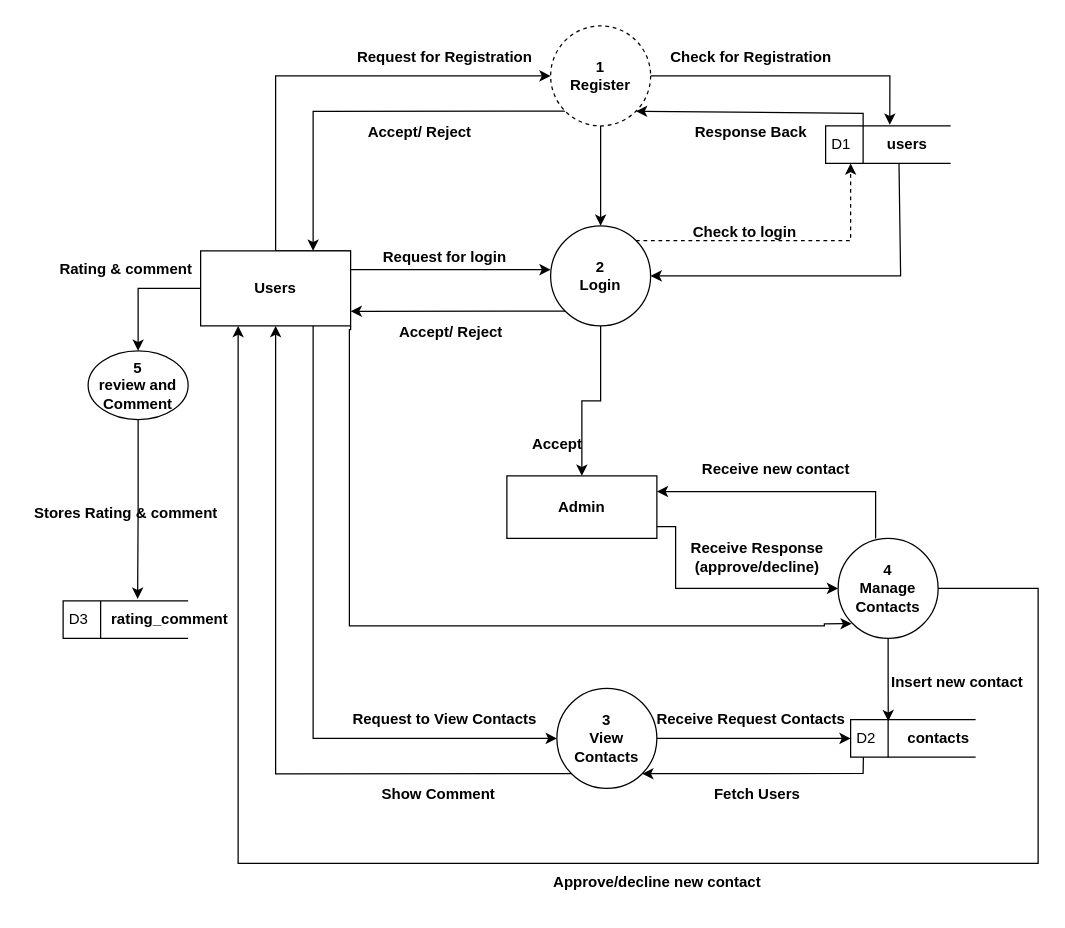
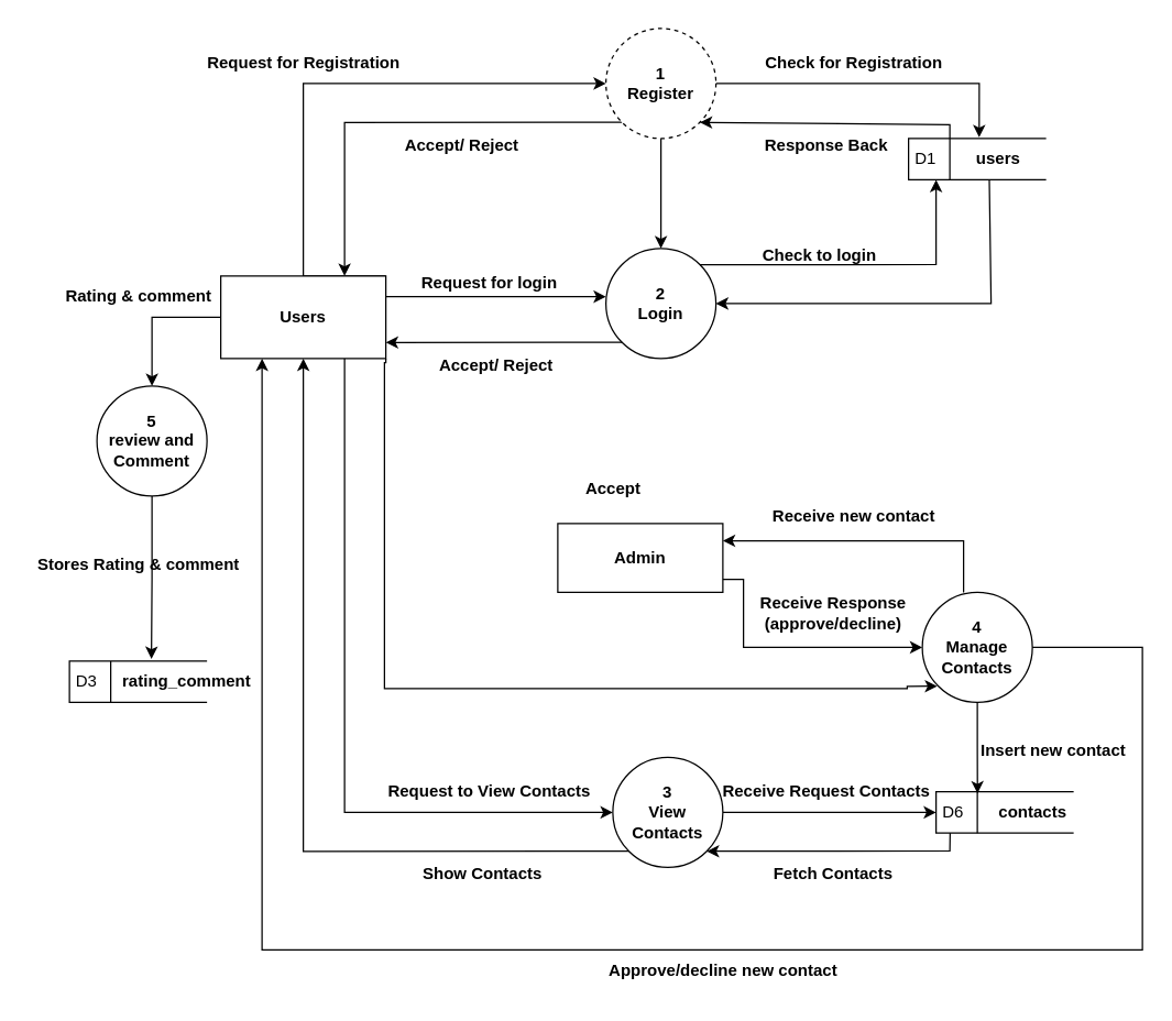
  <mxCell id="0" />
  <mxCell id="1" parent="0" />
  <mxCell id="2" style="edgeStyle=orthogonalEdgeStyle;rounded=0;orthogonalLoop=1;jettySize=auto;html=1;exitX=0;exitY=1;exitDx=0;exitDy=0;entryX=0.75;entryY=0;entryDx=0;entryDy=0;" parent="1" source="4" target="9" edge="1"><mxGeometry relative="1" as="geometry" /></mxCell>
  <mxCell id="3" style="edgeStyle=orthogonalEdgeStyle;rounded=0;orthogonalLoop=1;jettySize=auto;html=1;exitX=0.5;exitY=1;exitDx=0;exitDy=0;entryX=0.5;entryY=0;entryDx=0;entryDy=0;" parent="1" source="4" target="20" edge="1"><mxGeometry relative="1" as="geometry" /></mxCell>
  <mxCell id="4" value="1&lt;br&gt;Register" style="ellipse;whiteSpace=wrap;html=1;aspect=fixed;fontStyle=1;dashed=1;" parent="1" vertex="1"><mxGeometry x="440" y="20" width="80" height="80" as="geometry" /></mxCell>
  <mxCell id="5" style="edgeStyle=orthogonalEdgeStyle;rounded=0;orthogonalLoop=1;jettySize=auto;html=1;exitX=1;exitY=0;exitDx=0;exitDy=0;entryX=0;entryY=0.5;entryDx=0;entryDy=0;" parent="1" source="9" target="4" edge="1"><mxGeometry relative="1" as="geometry"><Array as="points"><mxPoint x="220" y="200" /><mxPoint x="220" y="60" /></Array></mxGeometry></mxCell>
  <mxCell id="6" style="edgeStyle=orthogonalEdgeStyle;rounded=0;orthogonalLoop=1;jettySize=auto;html=1;exitX=1;exitY=0.25;exitDx=0;exitDy=0;" parent="1" source="9" edge="1"><mxGeometry relative="1" as="geometry"><mxPoint x="440" y="215" as="targetPoint" /></mxGeometry></mxCell>
  <mxCell id="7" style="edgeStyle=orthogonalEdgeStyle;rounded=0;orthogonalLoop=1;jettySize=auto;html=1;exitX=0.75;exitY=1;exitDx=0;exitDy=0;entryX=0;entryY=0.5;entryDx=0;entryDy=0;" parent="1" source="9" target="29" edge="1"><mxGeometry relative="1" as="geometry" /></mxCell>
  <mxCell id="8" style="edgeStyle=orthogonalEdgeStyle;rounded=0;orthogonalLoop=1;jettySize=auto;html=1;exitX=0;exitY=0.5;exitDx=0;exitDy=0;entryX=0.5;entryY=0;entryDx=0;entryDy=0;" edge="1" parent="1" source="9" target="46"><mxGeometry relative="1" as="geometry" /></mxCell>
  <mxCell id="9" value="User&lt;span&gt;s&lt;/span&gt;" style="rounded=0;whiteSpace=wrap;html=1;fontStyle=1" parent="1" vertex="1"><mxGeometry x="160" y="200" width="120" height="60" as="geometry" /></mxCell>
  <mxCell id="10" value="D1" style="html=1;dashed=0;whiteSpace=wrap;shape=mxgraph.dfd.dataStoreID;align=left;spacingLeft=3;points=[[0,0],[0.5,0],[1,0],[0,0.5],[1,0.5],[0,1],[0.5,1],[1,1]];" parent="1" vertex="1"><mxGeometry x="660" y="100" width="100" height="30" as="geometry" /></mxCell>
  <mxCell id="11" value="users" style="text;html=1;align=center;verticalAlign=middle;resizable=0;points=[];autosize=1;strokeColor=none;fillColor=none;fontStyle=1" parent="1" vertex="1"><mxGeometry x="700" y="100" width="50" height="30" as="geometry" /></mxCell>
  <mxCell id="12" style="edgeStyle=orthogonalEdgeStyle;rounded=0;orthogonalLoop=1;jettySize=auto;html=1;exitX=1;exitY=0.5;exitDx=0;exitDy=0;entryX=0.227;entryY=-0.03;entryDx=0;entryDy=0;entryPerimeter=0;" parent="1" source="4" target="11" edge="1"><mxGeometry relative="1" as="geometry" /></mxCell>
- <mxCell id="13" value="Request for Registration" style="text;html=1;align=center;verticalAlign=middle;resizable=0;points=[];autosize=1;strokeColor=none;fillColor=none;fontStyle=1" parent="1" vertex="1"><mxGeometry x="280" y="30" width="150" height="30" as="geometry" /></mxCell>
- <mxCell id="14" value="Check for Registration" style="text;html=1;align=center;verticalAlign=middle;resizable=0;points=[];autosize=1;strokeColor=none;fillColor=none;fontStyle=1" parent="1" vertex="1"><mxGeometry x="525" y="30" width="150" height="30" as="geometry" /></mxCell>
+ <mxCell id="13" value="Request for Registration" style="text;html=1;align=center;verticalAlign=middle;resizable=0;points=[];autosize=1;strokeColor=none;fillColor=none;fontStyle=1" parent="1" vertex="1"><mxGeometry x="145" y="30" width="150" height="30" as="geometry" /></mxCell>
+ <mxCell id="14" value="Check for Registration" style="text;html=1;align=center;verticalAlign=middle;resizable=0;points=[];autosize=1;strokeColor=none;fillColor=none;fontStyle=1" parent="1" vertex="1"><mxGeometry x="545" y="30" width="150" height="30" as="geometry" /></mxCell>
  <mxCell id="15" value="" style="endArrow=classic;html=1;rounded=0;entryX=1;entryY=1;entryDx=0;entryDy=0;" parent="1" target="4" edge="1"><mxGeometry width="50" height="50" relative="1" as="geometry"><mxPoint x="690" y="100" as="sourcePoint" /><mxPoint x="520" y="80" as="targetPoint" /><Array as="points"><mxPoint x="690" y="90" /></Array></mxGeometry></mxCell>
  <mxCell id="16" value="Response Back" style="text;html=1;align=center;verticalAlign=middle;resizable=0;points=[];autosize=1;strokeColor=none;fillColor=none;fontStyle=1" parent="1" vertex="1"><mxGeometry x="545" y="90" width="110" height="30" as="geometry" /></mxCell>
  <mxCell id="17" value="Accept/ Reject" style="text;html=1;align=center;verticalAlign=middle;resizable=0;points=[];autosize=1;strokeColor=none;fillColor=none;fontStyle=1" parent="1" vertex="1"><mxGeometry x="280" y="90" width="110" height="30" as="geometry" /></mxCell>
- <mxCell id="18" style="edgeStyle=orthogonalEdgeStyle;rounded=0;orthogonalLoop=1;jettySize=auto;html=1;exitX=0.5;exitY=1;exitDx=0;exitDy=0;entryX=0.5;entryY=0;entryDx=0;entryDy=0;" edge="1" parent="1" source="20" target="40"><mxGeometry relative="1" as="geometry" /></mxCell>
  <mxCell id="19" style="edgeStyle=orthogonalEdgeStyle;rounded=0;orthogonalLoop=1;jettySize=auto;html=1;exitX=1;exitY=1;exitDx=0;exitDy=0;entryX=0;entryY=1;entryDx=0;entryDy=0;" edge="1" parent="1" source="9"><mxGeometry relative="1" as="geometry"><mxPoint x="279.14" y="260" as="sourcePoint" /><mxPoint x="680.856" y="498.284" as="targetPoint" /><Array as="points"><mxPoint x="280" y="263" /><mxPoint x="279" y="263" /><mxPoint x="279" y="500" /><mxPoint x="659" y="500" /><mxPoint x="659" y="498" /></Array></mxGeometry></mxCell>
  <mxCell id="20" value="2&lt;br&gt;Login" style="ellipse;whiteSpace=wrap;html=1;aspect=fixed;fontStyle=1" parent="1" vertex="1"><mxGeometry x="440" y="180" width="80" height="80" as="geometry" /></mxCell>
- <mxCell id="21" style="edgeStyle=orthogonalEdgeStyle;rounded=0;orthogonalLoop=1;jettySize=auto;html=1;exitX=1;exitY=0;exitDx=0;exitDy=0;entryX=0.2;entryY=1;entryDx=0;entryDy=0;entryPerimeter=0;dashed=1;" parent="1" source="20" target="10" edge="1"><mxGeometry relative="1" as="geometry" /></mxCell>
+ <mxCell id="21" style="edgeStyle=orthogonalEdgeStyle;rounded=0;orthogonalLoop=1;jettySize=auto;html=1;exitX=1;exitY=0;exitDx=0;exitDy=0;entryX=0.2;entryY=1;entryDx=0;entryDy=0;entryPerimeter=0;" parent="1" source="20" target="10" edge="1"><mxGeometry relative="1" as="geometry" /></mxCell>
  <mxCell id="22" value="" style="endArrow=classic;html=1;rounded=0;exitX=0.374;exitY=1;exitDx=0;exitDy=0;exitPerimeter=0;entryX=1;entryY=0.5;entryDx=0;entryDy=0;" parent="1" source="11" target="20" edge="1"><mxGeometry width="50" height="50" relative="1" as="geometry"><mxPoint x="540" y="220" as="sourcePoint" /><mxPoint x="550" y="260" as="targetPoint" /><Array as="points"><mxPoint x="720" y="220" /></Array></mxGeometry></mxCell>
  <mxCell id="23" value="Check to login" style="text;html=1;align=center;verticalAlign=middle;resizable=0;points=[];autosize=1;strokeColor=none;fillColor=none;fontStyle=1" parent="1" vertex="1"><mxGeometry x="545" y="170" width="100" height="30" as="geometry" /></mxCell>
  <mxCell id="24" value="Request for login" style="text;html=1;align=center;verticalAlign=middle;resizable=0;points=[];autosize=1;strokeColor=none;fillColor=none;fontStyle=1" parent="1" vertex="1"><mxGeometry x="295" y="190" width="120" height="30" as="geometry" /></mxCell>
  <mxCell id="25" value="" style="endArrow=classic;html=1;rounded=0;entryX=1;entryY=0.805;entryDx=0;entryDy=0;exitX=0;exitY=1;exitDx=0;exitDy=0;entryPerimeter=0;" parent="1" source="20" target="9" edge="1"><mxGeometry width="50" height="50" relative="1" as="geometry"><mxPoint x="440" y="230" as="sourcePoint" /><mxPoint x="490" y="180" as="targetPoint" /></mxGeometry></mxCell>
  <mxCell id="26" value="Accept/ Reject" style="text;html=1;align=center;verticalAlign=middle;resizable=0;points=[];autosize=1;strokeColor=none;fillColor=none;fontStyle=1" parent="1" vertex="1"><mxGeometry x="305" y="250" width="110" height="30" as="geometry" /></mxCell>
  <mxCell id="27" value="" style="edgeStyle=orthogonalEdgeStyle;rounded=0;orthogonalLoop=1;jettySize=auto;html=1;" parent="1" source="29" target="30" edge="1"><mxGeometry relative="1" as="geometry" /></mxCell>
  <mxCell id="28" style="edgeStyle=orthogonalEdgeStyle;rounded=0;orthogonalLoop=1;jettySize=auto;html=1;exitX=0;exitY=1;exitDx=0;exitDy=0;entryX=0.5;entryY=1;entryDx=0;entryDy=0;" parent="1" source="29" target="9" edge="1"><mxGeometry relative="1" as="geometry" /></mxCell>
  <mxCell id="29" value="3&lt;br&gt;View Contacts" style="ellipse;whiteSpace=wrap;html=1;aspect=fixed;fontStyle=1" parent="1" vertex="1"><mxGeometry x="445" y="550" width="80" height="80" as="geometry" /></mxCell>
- <mxCell id="30" value="D2" style="html=1;dashed=0;whiteSpace=wrap;shape=mxgraph.dfd.dataStoreID;align=left;spacingLeft=3;points=[[0,0],[0.5,0],[1,0],[0,0.5],[1,0.5],[0,1],[0.5,1],[1,1]];" parent="1" vertex="1"><mxGeometry x="680" y="575" width="100" height="30" as="geometry" /></mxCell>
+ <mxCell id="30" value="D6" style="html=1;dashed=0;whiteSpace=wrap;shape=mxgraph.dfd.dataStoreID;align=left;spacingLeft=3;points=[[0,0],[0.5,0],[1,0],[0,0.5],[1,0.5],[0,1],[0.5,1],[1,1]];" parent="1" vertex="1"><mxGeometry x="680" y="575" width="100" height="30" as="geometry" /></mxCell>
  <mxCell id="31" value="contacts" style="text;html=1;align=center;verticalAlign=middle;resizable=0;points=[];autosize=1;strokeColor=none;fillColor=none;fontStyle=1" parent="1" vertex="1"><mxGeometry x="715" y="575" width="70" height="30" as="geometry" /></mxCell>
  <mxCell id="32" value="Request to View Contacts" style="text;html=1;align=center;verticalAlign=middle;resizable=0;points=[];autosize=1;strokeColor=none;fillColor=none;fontStyle=1" parent="1" vertex="1"><mxGeometry x="270" y="560" width="170" height="30" as="geometry" /></mxCell>
  <mxCell id="33" value="Receive Request Contacts" style="text;html=1;align=center;verticalAlign=middle;resizable=0;points=[];autosize=1;strokeColor=none;fillColor=none;fontStyle=1" parent="1" vertex="1"><mxGeometry x="515" y="560" width="170" height="30" as="geometry" /></mxCell>
  <mxCell id="34" value="" style="endArrow=classic;html=1;rounded=0;entryX=1;entryY=1;entryDx=0;entryDy=0;exitX=0.102;exitY=1;exitDx=0;exitDy=0;exitPerimeter=0;" parent="1" source="30" target="29" edge="1"><mxGeometry width="50" height="50" relative="1" as="geometry"><mxPoint x="680" y="610" as="sourcePoint" /><mxPoint x="670" y="520" as="targetPoint" /><Array as="points"><mxPoint x="690" y="618" /></Array></mxGeometry></mxCell>
- <mxCell id="35" value="Fetch Users" style="text;html=1;align=center;verticalAlign=middle;resizable=0;points=[];autosize=1;strokeColor=none;fillColor=none;fontStyle=1" parent="1" vertex="1"><mxGeometry x="550" y="620" width="110" height="30" as="geometry" /></mxCell>
- <mxCell id="36" value="Show Comment" style="text;html=1;align=center;verticalAlign=middle;resizable=0;points=[];autosize=1;strokeColor=none;fillColor=none;fontStyle=1" parent="1" vertex="1"><mxGeometry x="295" y="620" width="110" height="30" as="geometry" /></mxCell>
+ <mxCell id="35" value="Fetch Contacts" style="text;html=1;align=center;verticalAlign=middle;resizable=0;points=[];autosize=1;strokeColor=none;fillColor=none;fontStyle=1" parent="1" vertex="1"><mxGeometry x="550" y="620" width="110" height="30" as="geometry" /></mxCell>
+ <mxCell id="36" value="Show Contacts" style="text;html=1;align=center;verticalAlign=middle;resizable=0;points=[];autosize=1;strokeColor=none;fillColor=none;fontStyle=1" parent="1" vertex="1"><mxGeometry x="295" y="620" width="110" height="30" as="geometry" /></mxCell>
  <mxCell id="37" style="edgeStyle=orthogonalEdgeStyle;rounded=0;orthogonalLoop=1;jettySize=auto;html=1;exitX=0.375;exitY=0;exitDx=0;exitDy=0;entryX=1;entryY=0.25;entryDx=0;entryDy=0;exitPerimeter=0;" edge="1" parent="1" source="38" target="40"><mxGeometry relative="1" as="geometry"><mxPoint x="681.716" y="391.716" as="sourcePoint" /></mxGeometry></mxCell>
  <mxCell id="38" value="4&lt;br&gt;Manage Contacts" style="ellipse;whiteSpace=wrap;html=1;aspect=fixed;fontStyle=1" parent="1" vertex="1"><mxGeometry x="670" y="430" width="80" height="80" as="geometry" /></mxCell>
  <mxCell id="39" style="edgeStyle=orthogonalEdgeStyle;rounded=0;orthogonalLoop=1;jettySize=auto;html=1;exitX=0.999;exitY=0.812;exitDx=0;exitDy=0;entryX=0;entryY=0.5;entryDx=0;entryDy=0;exitPerimeter=0;" edge="1" parent="1" source="40" target="38"><mxGeometry relative="1" as="geometry"><Array as="points"><mxPoint x="540" y="470" /></Array></mxGeometry></mxCell>
  <mxCell id="40" value="Admin" style="rounded=0;whiteSpace=wrap;html=1;fontStyle=1" parent="1" vertex="1"><mxGeometry x="405" y="380" width="120" height="50" as="geometry" /></mxCell>
  <mxCell id="41" value="Accept" style="text;html=1;align=center;verticalAlign=middle;resizable=0;points=[];autosize=1;strokeColor=none;fillColor=none;fontStyle=1;rotation=0;" parent="1" vertex="1"><mxGeometry x="415" y="340" width="60" height="30" as="geometry" /></mxCell>
  <mxCell id="42" value="Receive new contact" style="text;html=1;align=center;verticalAlign=middle;resizable=0;points=[];autosize=1;strokeColor=none;fillColor=none;fontStyle=1" parent="1" vertex="1"><mxGeometry x="550" y="360" width="140" height="30" as="geometry" /></mxCell>
  <mxCell id="43" value="Approve/decline new contact" style="text;html=1;align=center;verticalAlign=middle;resizable=0;points=[];autosize=1;strokeColor=none;fillColor=none;fontStyle=1;rotation=0;" parent="1" vertex="1"><mxGeometry x="430" y="690" width="190" height="30" as="geometry" /></mxCell>
  <mxCell id="44" value="Receive Response&lt;div&gt;(approve/decline)&lt;/div&gt;" style="text;html=1;align=center;verticalAlign=middle;resizable=0;points=[];autosize=1;strokeColor=none;fillColor=none;fontStyle=1" parent="1" vertex="1"><mxGeometry x="545" y="425" width="120" height="40" as="geometry" /></mxCell>
  <mxCell id="45" value="Insert new contact" style="text;html=1;align=center;verticalAlign=middle;resizable=0;points=[];autosize=1;strokeColor=none;fillColor=none;fontStyle=1" parent="1" vertex="1"><mxGeometry x="700" y="530" width="130" height="30" as="geometry" /></mxCell>
- <mxCell id="46" value="5&lt;br&gt;review and Comment" style="ellipse;whiteSpace=wrap;html=1;aspect=fixed;fontStyle=1" vertex="1" parent="1"><mxGeometry x="70" y="280" width="80" height="55" as="geometry" /></mxCell>
+ <mxCell id="46" value="5&lt;br&gt;review and Comment" style="ellipse;whiteSpace=wrap;html=1;aspect=fixed;fontStyle=1" vertex="1" parent="1"><mxGeometry x="70" y="280" width="80" height="80" as="geometry" /></mxCell>
  <mxCell id="47" style="edgeStyle=orthogonalEdgeStyle;rounded=0;orthogonalLoop=1;jettySize=auto;html=1;exitX=0.5;exitY=1;exitDx=0;exitDy=0;entryX=0.301;entryY=0.041;entryDx=0;entryDy=0;entryPerimeter=0;" edge="1" parent="1" source="38" target="30"><mxGeometry relative="1" as="geometry" /></mxCell>
  <mxCell id="48" style="edgeStyle=orthogonalEdgeStyle;rounded=0;orthogonalLoop=1;jettySize=auto;html=1;exitX=1;exitY=0.5;exitDx=0;exitDy=0;entryX=0.25;entryY=1;entryDx=0;entryDy=0;" edge="1" parent="1" source="38" target="9"><mxGeometry relative="1" as="geometry"><mxPoint x="740" y="550" as="sourcePoint" /><mxPoint x="180" y="340" as="targetPoint" /><Array as="points"><mxPoint x="830" y="470" /><mxPoint x="830" y="690" /><mxPoint x="190" y="690" /></Array></mxGeometry></mxCell>
  <mxCell id="49" value="D3" style="html=1;dashed=0;whiteSpace=wrap;shape=mxgraph.dfd.dataStoreID;align=left;spacingLeft=3;points=[[0,0],[0.5,0],[1,0],[0,0.5],[1,0.5],[0,1],[0.5,1],[1,1]];" vertex="1" parent="1"><mxGeometry x="50" y="480" width="100" height="30" as="geometry" /></mxCell>
  <mxCell id="50" value="rating_comment" style="text;html=1;align=center;verticalAlign=middle;resizable=0;points=[];autosize=1;strokeColor=none;fillColor=none;fontStyle=1" vertex="1" parent="1"><mxGeometry x="80" y="480" width="110" height="30" as="geometry" /></mxCell>
  <mxCell id="51" value="Rating &amp;amp; comment" style="text;html=1;align=center;verticalAlign=middle;resizable=0;points=[];autosize=1;strokeColor=none;fillColor=none;fontStyle=1" vertex="1" parent="1"><mxGeometry x="40" y="200" width="120" height="30" as="geometry" /></mxCell>
  <mxCell id="52" value="Stores Rating &amp;amp; comment" style="text;html=1;align=center;verticalAlign=middle;resizable=0;points=[];autosize=1;strokeColor=none;fillColor=none;fontStyle=1;rotation=0;" vertex="1" parent="1"><mxGeometry x="20" y="395" width="160" height="30" as="geometry" /></mxCell>
  <mxCell id="53" style="edgeStyle=orthogonalEdgeStyle;rounded=0;orthogonalLoop=1;jettySize=auto;html=1;exitX=0.5;exitY=1;exitDx=0;exitDy=0;entryX=0.269;entryY=-0.053;entryDx=0;entryDy=0;entryPerimeter=0;" edge="1" parent="1" source="46" target="50"><mxGeometry relative="1" as="geometry" /></mxCell>
